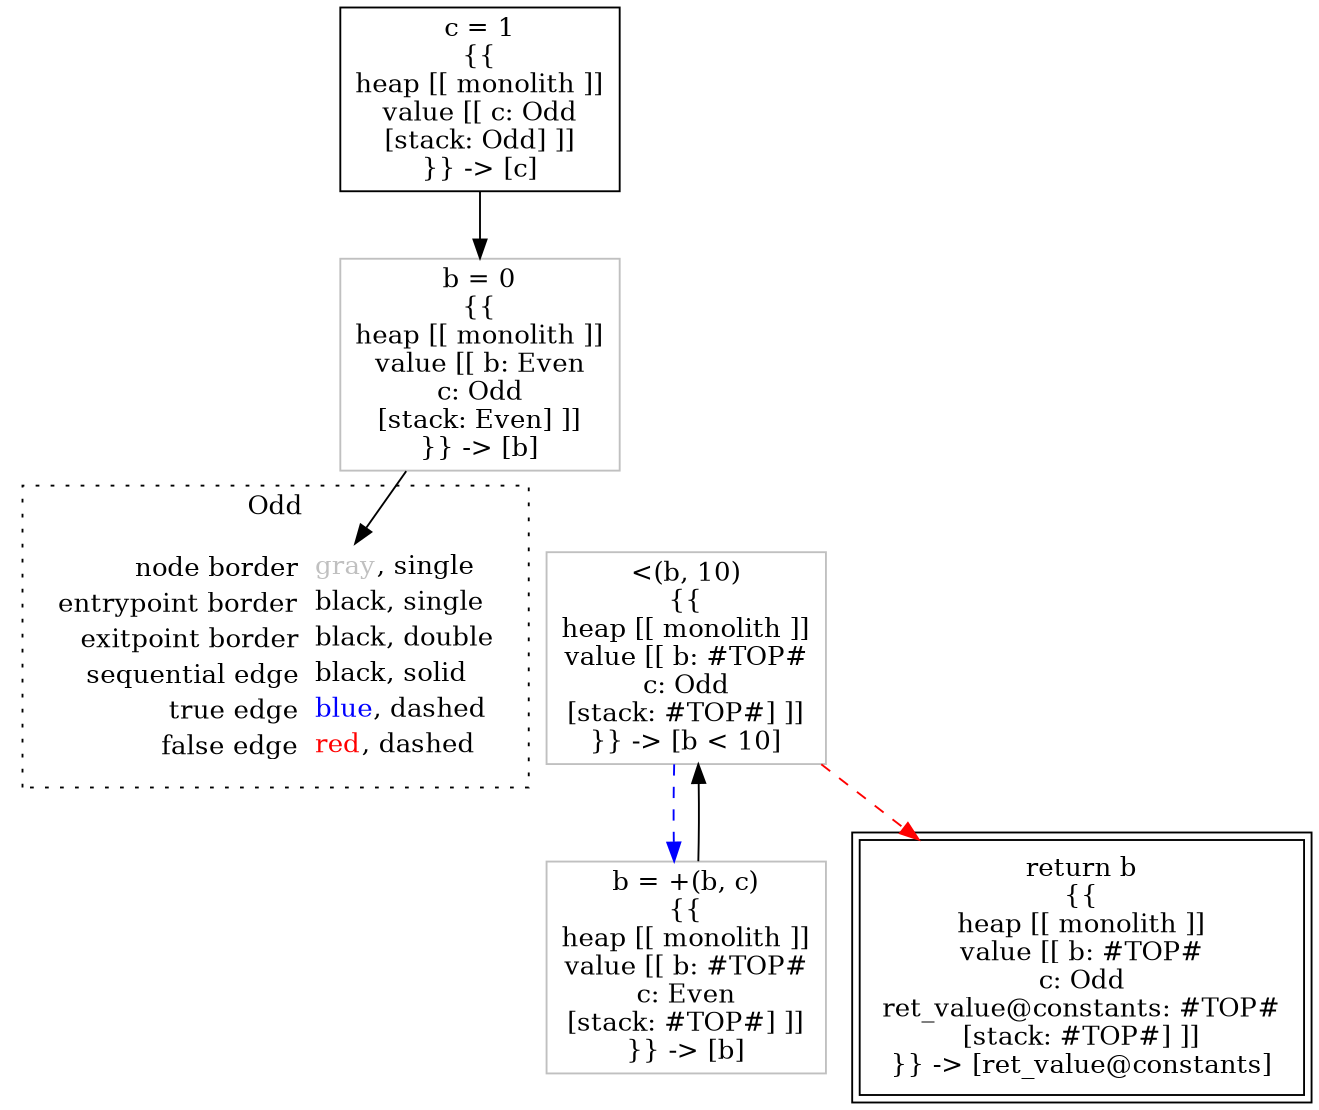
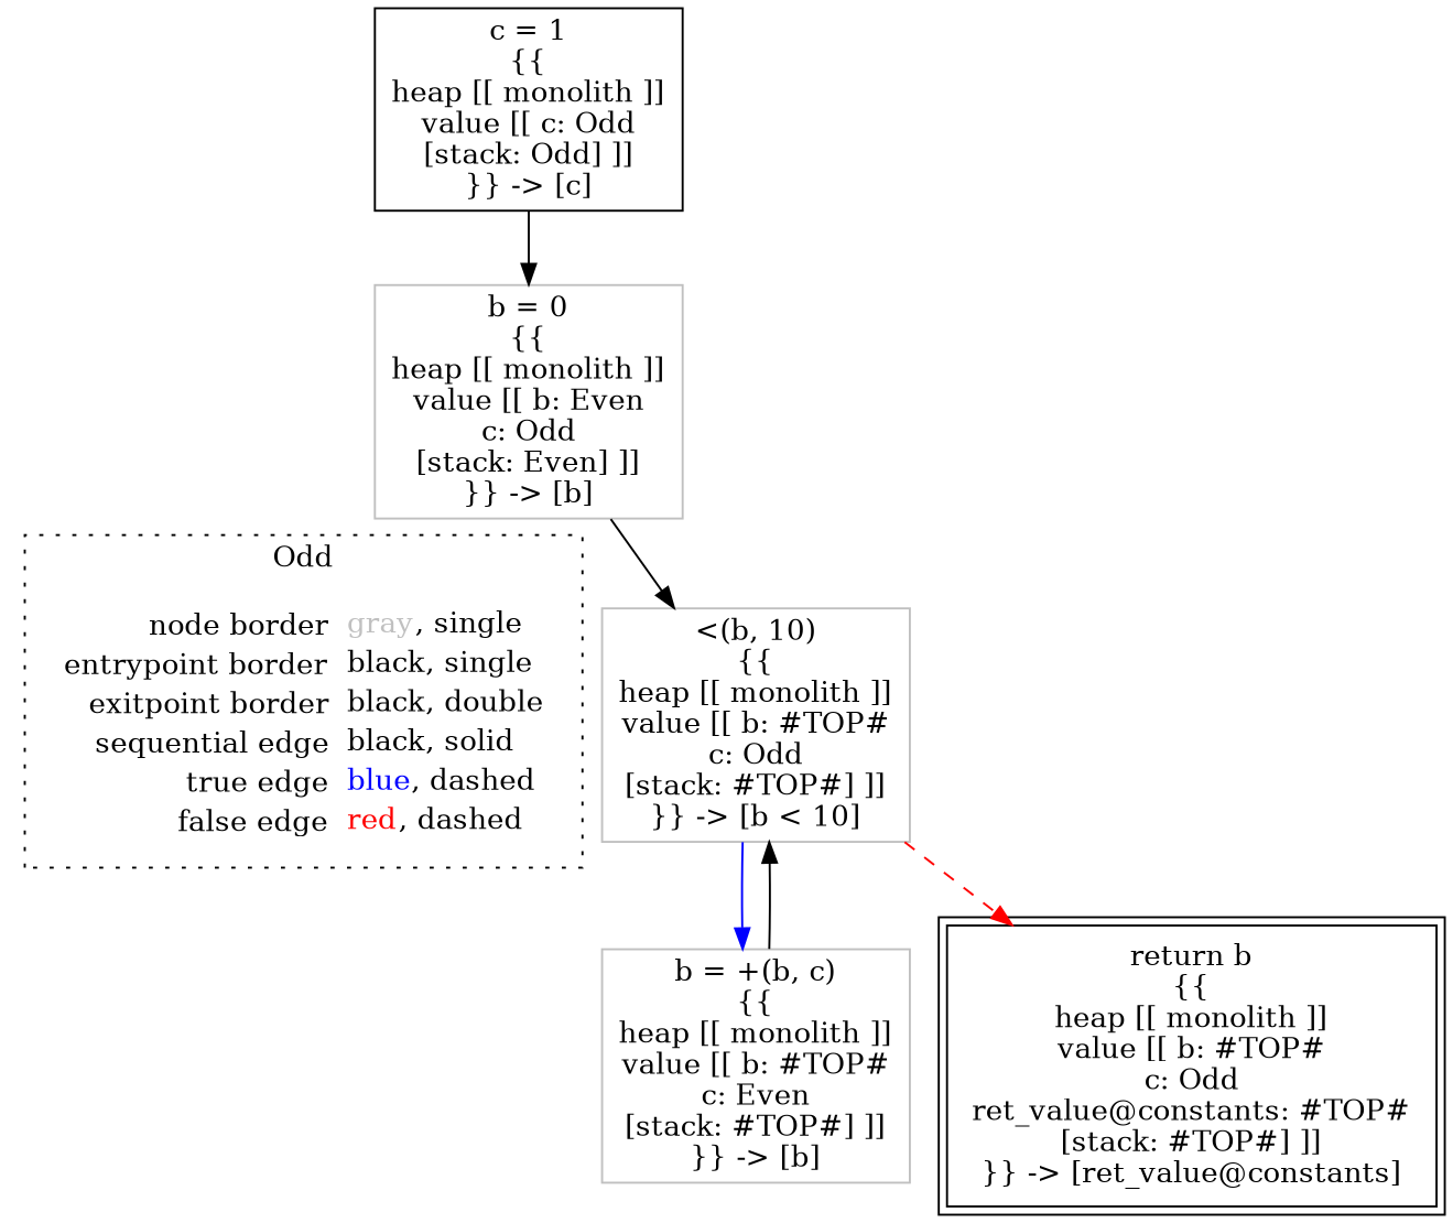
  digraph {
    node [shape=rect color=gray]
    edge [color=black]
    n1 [label=<<table border="0" cellpadding="2" cellspacing="0" cellborder="0"><tr><td align="right">node border&nbsp;</td><td align="left"><font color="gray">gray</font>, single</td></tr><tr><td align="right">entrypoint border&nbsp;</td><td align="left"><font color="black">black</font>, single</td></tr><tr><td align="right">exitpoint border&nbsp;</td><td align="left"><font color="black">black</font>, double</td></tr><tr><td align="right">sequential edge&nbsp;</td><td align="left"><font color="black">black</font>, solid</td></tr><tr><td align="right">true edge&nbsp;</td><td align="left"><font color="blue">blue</font>, dashed</td></tr><tr><td align="right">false edge&nbsp;</td><td align="left"><font color="red">red</font>, dashed</td></tr></table>> shape=plaintext color=""]
    n2 [color=black label=<c = 1<BR/>{{<BR/>heap [[ monolith ]]<BR/>value [[ c: Odd<BR/>[stack: Odd] ]]<BR/>}} -&gt; [c]>]
    n3 [label=<b = 0<BR/>{{<BR/>heap [[ monolith ]]<BR/>value [[ b: Even<BR/>c: Odd<BR/>[stack: Even] ]]<BR/>}} -&gt; [b]>]
    n4 [label=<&lt;(b, 10)<BR/>{{<BR/>heap [[ monolith ]]<BR/>value [[ b: #TOP#<BR/>c: Odd<BR/>[stack: #TOP#] ]]<BR/>}} -&gt; [b &lt; 10]>]
    n5 [label=<b = +(b, c)<BR/>{{<BR/>heap [[ monolith ]]<BR/>value [[ b: #TOP#<BR/>c: Even<BR/>[stack: #TOP#] ]]<BR/>}} -&gt; [b]>]
    n6 [color=black label=<return b<BR/>{{<BR/>heap [[ monolith ]]<BR/>value [[ b: #TOP#<BR/>c: Odd<BR/>ret_value@constants: #TOP#<BR/>[stack: #TOP#] ]]<BR/>}} -&gt; [ret_value@constants]> peripheries=2]
    subgraph cluster_1 {
      label=Odd
      style=dotted
      n1
    }
    n2 -> n3
-   n3 -> n1
-   n4 -> n5 [color=blue style=dashed]
+   n3 -> n4
+   n4 -> n5 [color=blue style=solid]
    n4 -> n6 [color=red style=dashed]
    n5 -> n4
  }
